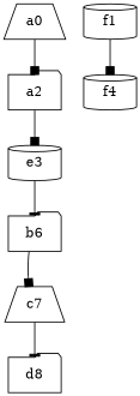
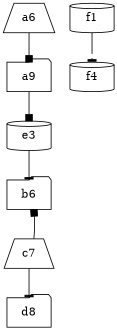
  strict digraph {
    node [shape=folder]
    edge [arrowhead=box weight=1]
-   n1 [label=a0 shape=trapezium]
-   n2 [label=a2]
+   n1 [label=a6 shape=trapezium]
+   n2 [label=a9]
    n3 [label=e3 shape=cylinder]
    n4 [label=b6]
    n5 [label=c7 shape=trapezium]
    n6 [label=d8]
    n7 [label=f1 shape=cylinder]
    n8 [label=f4 shape=cylinder]
    n1 -> n2
    n2 -> n3
    n3 -> n4 [arrowhead=tee]
-   n4 -> n5
+   n5 -> n4
    n5 -> n6 [arrowhead=tee]
-   n7 -> n8
+   n7 -> n8 [arrowhead=tee]
  }
